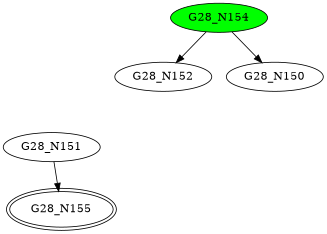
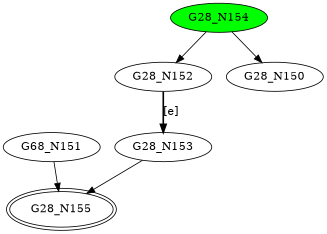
  digraph {
    G28_N155 [peripheries=2]
-   G28_N151
+   G28_N151 [label=G68_N151]
    G28_N152
+   G28_N153
    G28_N154 [fillcolor=green style=filled]
    G28_N150
    G28_N151 -> G28_N155
+   G28_N152 -> G28_N153 [label="[e]" style=bold]
+   G28_N153 -> G28_N155
    G28_N154 -> G28_N152
    G28_N154 -> G28_N150
  }
